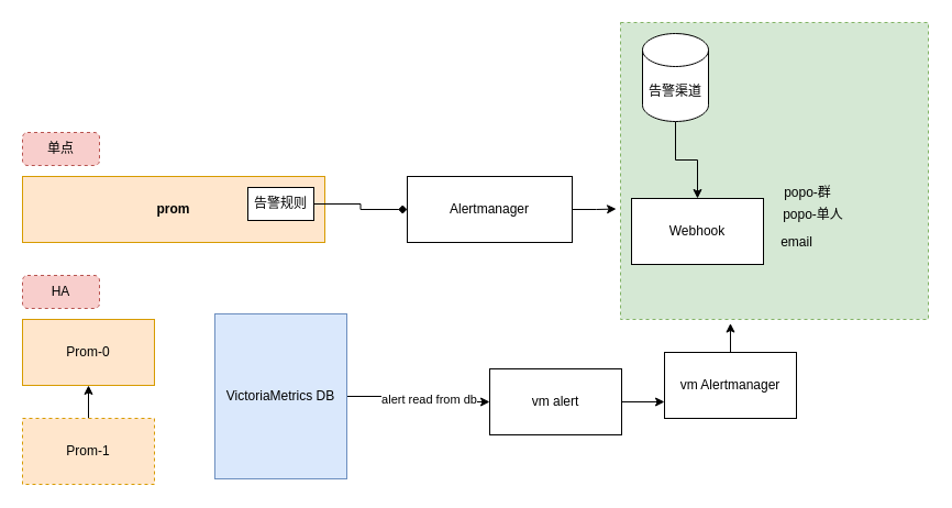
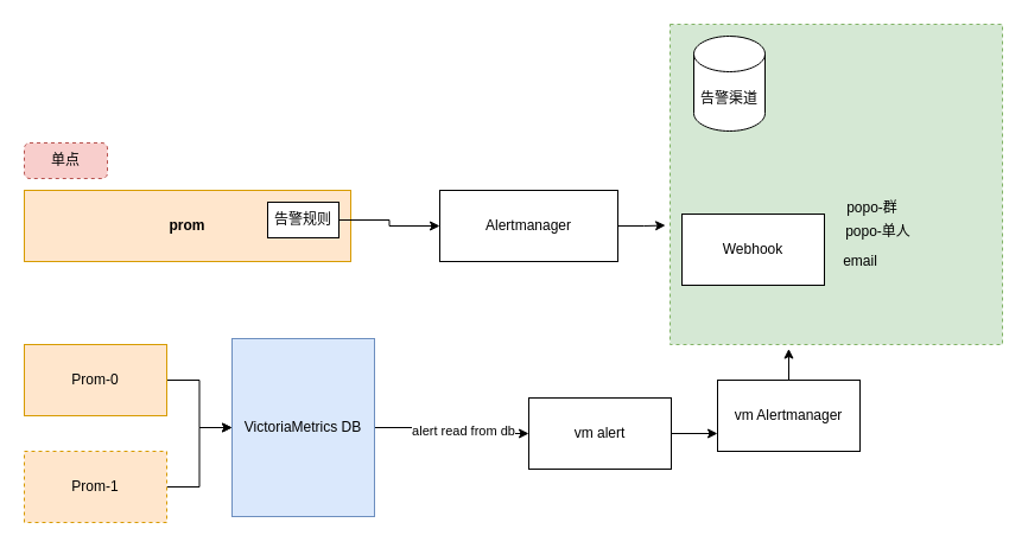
  <mxCell id="0" />
  <mxCell id="1" parent="0" />
  <mxCell id="2" value="" style="rounded=0;whiteSpace=wrap;html=1;fillColor=#d5e8d4;strokeColor=#82b366;dashed=1;" vertex="1" parent="1"><mxGeometry x="564" y="20" width="280" height="270" as="geometry" /></mxCell>
  <mxCell id="3" value="prom" style="rounded=0;whiteSpace=wrap;html=1;align=center;fontStyle=1;fillColor=#ffe6cc;strokeColor=#d79b00;" vertex="1" parent="1"><mxGeometry x="20" y="160" width="275" height="60" as="geometry" /></mxCell>
+ <mxCell id="4" style="edgeStyle=orthogonalEdgeStyle;rounded=0;orthogonalLoop=1;jettySize=auto;html=1;" edge="1" parent="1" source="5" target="20"><mxGeometry relative="1" as="geometry" /></mxCell>
  <mxCell id="5" value="Prom-0" style="rounded=0;whiteSpace=wrap;html=1;fillColor=#ffe6cc;strokeColor=#d79b00;" vertex="1" parent="1"><mxGeometry x="20" y="290" width="120" height="60" as="geometry" /></mxCell>
- <mxCell id="6" style="edgeStyle=orthogonalEdgeStyle;rounded=0;orthogonalLoop=1;jettySize=auto;html=1;" edge="1" parent="1" source="7" target="5"><mxGeometry relative="1" as="geometry" /></mxCell>
+ <mxCell id="6" style="edgeStyle=orthogonalEdgeStyle;rounded=0;orthogonalLoop=1;jettySize=auto;html=1;entryX=0;entryY=0.5;entryDx=0;entryDy=0;" edge="1" parent="1" source="7" target="20"><mxGeometry relative="1" as="geometry" /></mxCell>
  <mxCell id="7" value="Prom-1" style="rounded=0;whiteSpace=wrap;html=1;fillColor=#ffe6cc;strokeColor=#d79b00;dashed=1;" vertex="1" parent="1"><mxGeometry x="20" y="380" width="120" height="60" as="geometry" /></mxCell>
  <mxCell id="8" style="edgeStyle=orthogonalEdgeStyle;rounded=0;orthogonalLoop=1;jettySize=auto;html=1;entryX=-0.014;entryY=0.628;entryDx=0;entryDy=0;entryPerimeter=0;" edge="1" parent="1" source="9" target="2"><mxGeometry relative="1" as="geometry" /></mxCell>
  <mxCell id="9" value="Alertmanager" style="rounded=0;whiteSpace=wrap;html=1;" vertex="1" parent="1"><mxGeometry x="370" y="160" width="150" height="60" as="geometry" /></mxCell>
  <mxCell id="10" value="Webhook" style="rounded=0;whiteSpace=wrap;html=1;" vertex="1" parent="1"><mxGeometry x="574" y="180" width="120" height="60" as="geometry" /></mxCell>
- <mxCell id="11" style="edgeStyle=orthogonalEdgeStyle;rounded=0;orthogonalLoop=1;jettySize=auto;html=1;exitX=0.5;exitY=1;exitDx=0;exitDy=0;exitPerimeter=0;entryX=0.5;entryY=0;entryDx=0;entryDy=0;" edge="1" parent="1" source="12" target="10"><mxGeometry relative="1" as="geometry" /></mxCell>
  <mxCell id="12" value="告警渠道" style="shape=cylinder3;whiteSpace=wrap;html=1;boundedLbl=1;backgroundOutline=1;size=15;" vertex="1" parent="1"><mxGeometry x="584" y="30" width="60" height="80" as="geometry" /></mxCell>
- <mxCell id="13" style="edgeStyle=orthogonalEdgeStyle;rounded=0;orthogonalLoop=1;jettySize=auto;html=1;exitX=1;exitY=0.5;exitDx=0;exitDy=0;entryX=0;entryY=0.5;entryDx=0;entryDy=0;endArrow=diamond;" edge="1" parent="1" source="14" target="9"><mxGeometry relative="1" as="geometry" /></mxCell>
+ <mxCell id="13" style="edgeStyle=orthogonalEdgeStyle;rounded=0;orthogonalLoop=1;jettySize=auto;html=1;exitX=1;exitY=0.5;exitDx=0;exitDy=0;entryX=0;entryY=0.5;entryDx=0;entryDy=0;" edge="1" parent="1" source="14" target="9"><mxGeometry relative="1" as="geometry" /></mxCell>
  <mxCell id="14" value="告警规则" style="rounded=0;whiteSpace=wrap;html=1;" vertex="1" parent="1"><mxGeometry x="225" y="170" width="60" height="30" as="geometry" /></mxCell>
  <mxCell id="15" value="popo-单人" style="text;html=1;align=center;verticalAlign=middle;resizable=0;points=[];autosize=1;strokeColor=none;fillColor=none;" vertex="1" parent="1"><mxGeometry x="704" y="185" width="70" height="20" as="geometry" /></mxCell>
  <mxCell id="16" value="email" style="text;html=1;align=center;verticalAlign=middle;resizable=0;points=[];autosize=1;strokeColor=none;fillColor=none;" vertex="1" parent="1"><mxGeometry x="704" y="210" width="40" height="20" as="geometry" /></mxCell>
  <mxCell id="17" value="popo-群" style="text;html=1;align=center;verticalAlign=middle;resizable=0;points=[];autosize=1;strokeColor=none;fillColor=none;" vertex="1" parent="1"><mxGeometry x="704" y="165" width="60" height="20" as="geometry" /></mxCell>
  <mxCell id="18" style="edgeStyle=orthogonalEdgeStyle;rounded=0;orthogonalLoop=1;jettySize=auto;html=1;" edge="1" parent="1" source="20" target="24"><mxGeometry relative="1" as="geometry" /></mxCell>
  <mxCell id="19" value="alert read from db" style="edgeLabel;html=1;align=center;verticalAlign=middle;resizable=0;points=[];" vertex="1" connectable="0" parent="18"><mxGeometry x="0.163" y="3" relative="1" as="geometry"><mxPoint as="offset" /></mxGeometry></mxCell>
  <mxCell id="20" value="VictoriaMetrics DB" style="rounded=0;whiteSpace=wrap;html=1;fillColor=#dae8fc;strokeColor=#6c8ebf;" vertex="1" parent="1"><mxGeometry x="195" y="285" width="120" height="150" as="geometry" /></mxCell>
  <mxCell id="21" style="edgeStyle=orthogonalEdgeStyle;rounded=0;orthogonalLoop=1;jettySize=auto;html=1;exitX=0.5;exitY=0;exitDx=0;exitDy=0;entryX=0.357;entryY=1.013;entryDx=0;entryDy=0;entryPerimeter=0;" edge="1" parent="1" source="22" target="2"><mxGeometry relative="1" as="geometry" /></mxCell>
  <mxCell id="22" value="vm Alertmanager" style="rounded=0;whiteSpace=wrap;html=1;" vertex="1" parent="1"><mxGeometry x="604" y="320" width="120" height="60" as="geometry" /></mxCell>
  <mxCell id="23" style="edgeStyle=orthogonalEdgeStyle;rounded=0;orthogonalLoop=1;jettySize=auto;html=1;entryX=0;entryY=0.75;entryDx=0;entryDy=0;" edge="1" parent="1" source="24" target="22"><mxGeometry relative="1" as="geometry" /></mxCell>
  <mxCell id="24" value="vm alert" style="rounded=0;whiteSpace=wrap;html=1;" vertex="1" parent="1"><mxGeometry x="445" y="335" width="120" height="60" as="geometry" /></mxCell>
  <mxCell id="25" value="单点" style="rounded=1;whiteSpace=wrap;html=1;dashed=1;fillColor=#f8cecc;strokeColor=#b85450;" vertex="1" parent="1"><mxGeometry x="20" y="120" width="70" height="30" as="geometry" /></mxCell>
- <mxCell id="26" value="HA" style="rounded=1;whiteSpace=wrap;html=1;dashed=1;fillColor=#f8cecc;strokeColor=#b85450;" vertex="1" parent="1"><mxGeometry x="20" y="250" width="70" height="30" as="geometry" /></mxCell>
